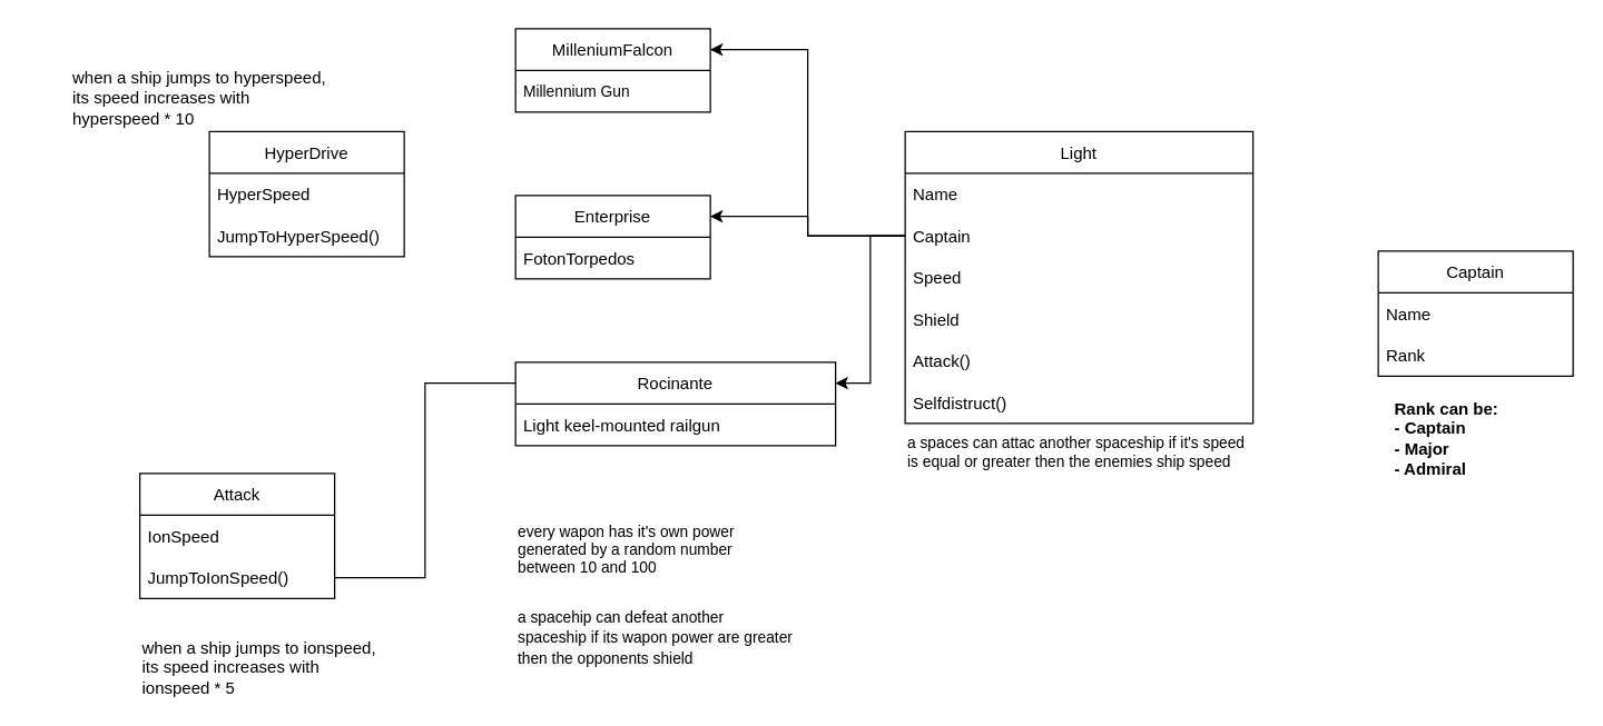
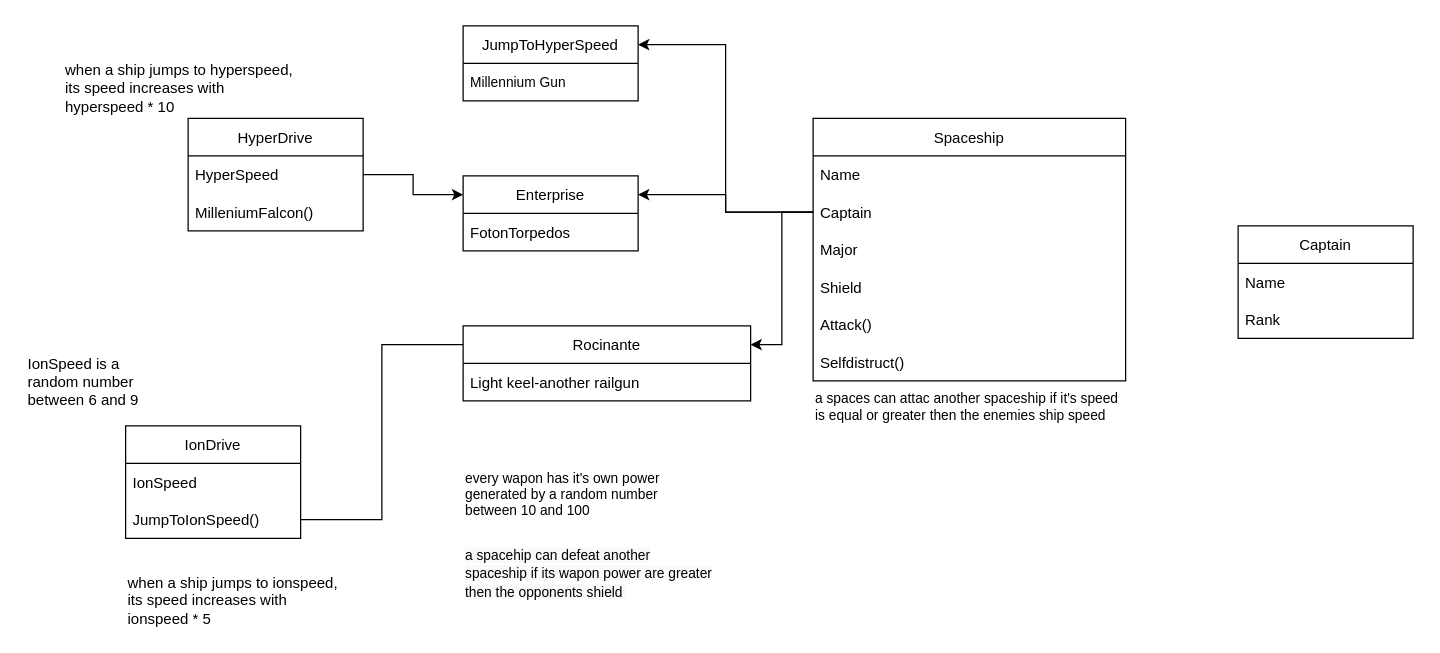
  <mxCell id="0" />
  <mxCell id="1" parent="0" />
- <mxCell id="2" value="Light" style="swimlane;fontStyle=0;childLayout=stackLayout;horizontal=1;startSize=30;horizontalStack=0;resizeParent=1;resizeParentMax=0;resizeLast=0;collapsible=1;marginBottom=0;" parent="1" vertex="1"><mxGeometry x="650" y="94" width="250" height="210" as="geometry" /></mxCell>
+ <mxCell id="2" value="Spaceship" style="swimlane;fontStyle=0;childLayout=stackLayout;horizontal=1;startSize=30;horizontalStack=0;resizeParent=1;resizeParentMax=0;resizeLast=0;collapsible=1;marginBottom=0;" parent="1" vertex="1"><mxGeometry x="650" y="94" width="250" height="210" as="geometry" /></mxCell>
  <mxCell id="3" value="Name" style="text;strokeColor=none;fillColor=none;align=left;verticalAlign=middle;spacingLeft=4;spacingRight=4;overflow=hidden;points=[[0,0.5],[1,0.5]];portConstraint=eastwest;rotatable=0;" parent="2" vertex="1"><mxGeometry y="30" width="250" height="30" as="geometry" /></mxCell>
  <mxCell id="4" value="Captain" style="text;strokeColor=none;fillColor=none;align=left;verticalAlign=middle;spacingLeft=4;spacingRight=4;overflow=hidden;points=[[0,0.5],[1,0.5]];portConstraint=eastwest;rotatable=0;" parent="2" vertex="1"><mxGeometry y="60" width="250" height="30" as="geometry" /></mxCell>
- <mxCell id="5" value="Speed" style="text;strokeColor=none;fillColor=none;align=left;verticalAlign=middle;spacingLeft=4;spacingRight=4;overflow=hidden;points=[[0,0.5],[1,0.5]];portConstraint=eastwest;rotatable=0;" parent="2" vertex="1"><mxGeometry y="90" width="250" height="30" as="geometry" /></mxCell>
+ <mxCell id="5" value="Major" style="text;strokeColor=none;fillColor=none;align=left;verticalAlign=middle;spacingLeft=4;spacingRight=4;overflow=hidden;points=[[0,0.5],[1,0.5]];portConstraint=eastwest;rotatable=0;" parent="2" vertex="1"><mxGeometry y="90" width="250" height="30" as="geometry" /></mxCell>
  <mxCell id="6" value="Shield" style="text;strokeColor=none;fillColor=none;align=left;verticalAlign=middle;spacingLeft=4;spacingRight=4;overflow=hidden;points=[[0,0.5],[1,0.5]];portConstraint=eastwest;rotatable=0;" parent="2" vertex="1"><mxGeometry y="120" width="250" height="30" as="geometry" /></mxCell>
  <mxCell id="7" value="Attack()" style="text;strokeColor=none;fillColor=none;align=left;verticalAlign=middle;spacingLeft=4;spacingRight=4;overflow=hidden;points=[[0,0.5],[1,0.5]];portConstraint=eastwest;rotatable=0;" parent="2" vertex="1"><mxGeometry y="150" width="250" height="30" as="geometry" /></mxCell>
  <mxCell id="8" value="Selfdistruct()" style="text;strokeColor=none;fillColor=none;align=left;verticalAlign=middle;spacingLeft=4;spacingRight=4;overflow=hidden;points=[[0,0.5],[1,0.5]];portConstraint=eastwest;rotatable=0;" parent="2" vertex="1"><mxGeometry y="180" width="250" height="30" as="geometry" /></mxCell>
  <mxCell id="9" value="Captain" style="swimlane;fontStyle=0;childLayout=stackLayout;horizontal=1;startSize=30;horizontalStack=0;resizeParent=1;resizeParentMax=0;resizeLast=0;collapsible=1;marginBottom=0;" parent="1" vertex="1"><mxGeometry x="990" y="180" width="140" height="90" as="geometry" /></mxCell>
  <mxCell id="10" value="Name" style="text;strokeColor=none;fillColor=none;align=left;verticalAlign=middle;spacingLeft=4;spacingRight=4;overflow=hidden;points=[[0,0.5],[1,0.5]];portConstraint=eastwest;rotatable=0;" parent="9" vertex="1"><mxGeometry y="30" width="140" height="30" as="geometry" /></mxCell>
  <mxCell id="11" value="Rank" style="text;strokeColor=none;fillColor=none;align=left;verticalAlign=middle;spacingLeft=4;spacingRight=4;overflow=hidden;points=[[0,0.5],[1,0.5]];portConstraint=eastwest;rotatable=0;" parent="9" vertex="1"><mxGeometry y="60" width="140" height="30" as="geometry" /></mxCell>
- <mxCell id="12" value="Rank can be:&lt;br&gt;- Captain&lt;br&gt;- Major&lt;br&gt;&lt;div style=&quot;&quot;&gt;&lt;span&gt;- Admiral&lt;/span&gt;&lt;/div&gt;" style="text;html=1;strokeColor=none;fillColor=none;align=left;verticalAlign=middle;whiteSpace=wrap;rounded=0;fontStyle=1" parent="1" vertex="1"><mxGeometry x="1000" y="290" width="90" height="50" as="geometry" /></mxCell>
- <mxCell id="13" value="MilleniumFalcon" style="swimlane;fontStyle=0;childLayout=stackLayout;horizontal=1;startSize=30;horizontalStack=0;resizeParent=1;resizeParentMax=0;resizeLast=0;collapsible=1;marginBottom=0;" parent="1" vertex="1"><mxGeometry x="370" y="20" width="140" height="60" as="geometry" /></mxCell>
+ <mxCell id="13" value="JumpToHyperSpeed" style="swimlane;fontStyle=0;childLayout=stackLayout;horizontal=1;startSize=30;horizontalStack=0;resizeParent=1;resizeParentMax=0;resizeLast=0;collapsible=1;marginBottom=0;" parent="1" vertex="1"><mxGeometry x="370" y="20" width="140" height="60" as="geometry" /></mxCell>
  <mxCell id="14" value="Millennium Gun" style="text;strokeColor=none;fillColor=none;align=left;verticalAlign=middle;spacingLeft=4;spacingRight=4;overflow=hidden;points=[[0,0.5],[1,0.5]];portConstraint=eastwest;rotatable=0;fontSize=11;" parent="13" vertex="1"><mxGeometry y="30" width="140" height="30" as="geometry" /></mxCell>
  <mxCell id="15" value="Enterprise" style="swimlane;fontStyle=0;childLayout=stackLayout;horizontal=1;startSize=30;horizontalStack=0;resizeParent=1;resizeParentMax=0;resizeLast=0;collapsible=1;marginBottom=0;" parent="1" vertex="1"><mxGeometry x="370" y="140" width="140" height="60" as="geometry" /></mxCell>
  <mxCell id="16" value="FotonTorpedos" style="text;strokeColor=none;fillColor=none;align=left;verticalAlign=middle;spacingLeft=4;spacingRight=4;overflow=hidden;points=[[0,0.5],[1,0.5]];portConstraint=eastwest;rotatable=0;" parent="15" vertex="1"><mxGeometry y="30" width="140" height="30" as="geometry" /></mxCell>
  <mxCell id="17" value="Rocinante" style="swimlane;fontStyle=0;childLayout=stackLayout;horizontal=1;startSize=30;horizontalStack=0;resizeParent=1;resizeParentMax=0;resizeLast=0;collapsible=1;marginBottom=0;" parent="1" vertex="1"><mxGeometry x="370" y="260" width="230" height="60" as="geometry" /></mxCell>
- <mxCell id="18" value="Light keel-mounted railgun" style="text;strokeColor=none;fillColor=none;align=left;verticalAlign=middle;spacingLeft=4;spacingRight=4;overflow=hidden;points=[[0,0.5],[1,0.5]];portConstraint=eastwest;rotatable=0;" parent="17" vertex="1"><mxGeometry y="30" width="230" height="30" as="geometry" /></mxCell>
+ <mxCell id="18" value="Light keel-another railgun" style="text;strokeColor=none;fillColor=none;align=left;verticalAlign=middle;spacingLeft=4;spacingRight=4;overflow=hidden;points=[[0,0.5],[1,0.5]];portConstraint=eastwest;rotatable=0;" parent="17" vertex="1"><mxGeometry y="30" width="230" height="30" as="geometry" /></mxCell>
  <mxCell id="19" value="HyperDrive" style="swimlane;fontStyle=0;childLayout=stackLayout;horizontal=1;startSize=30;horizontalStack=0;resizeParent=1;resizeParentMax=0;resizeLast=0;collapsible=1;marginBottom=0;" parent="1" vertex="1"><mxGeometry x="150" y="94" width="140" height="90" as="geometry" /></mxCell>
  <mxCell id="20" value="HyperSpeed" style="text;strokeColor=none;fillColor=none;align=left;verticalAlign=middle;spacingLeft=4;spacingRight=4;overflow=hidden;points=[[0,0.5],[1,0.5]];portConstraint=eastwest;rotatable=0;" parent="19" vertex="1"><mxGeometry y="30" width="140" height="30" as="geometry" /></mxCell>
- <mxCell id="21" value="JumpToHyperSpeed()" style="text;strokeColor=none;fillColor=none;align=left;verticalAlign=middle;spacingLeft=4;spacingRight=4;overflow=hidden;points=[[0,0.5],[1,0.5]];portConstraint=eastwest;rotatable=0;" parent="19" vertex="1"><mxGeometry y="60" width="140" height="30" as="geometry" /></mxCell>
+ <mxCell id="21" value="MilleniumFalcon()" style="text;strokeColor=none;fillColor=none;align=left;verticalAlign=middle;spacingLeft=4;spacingRight=4;overflow=hidden;points=[[0,0.5],[1,0.5]];portConstraint=eastwest;rotatable=0;" parent="19" vertex="1"><mxGeometry y="60" width="140" height="30" as="geometry" /></mxCell>
  <mxCell id="22" value="&lt;div&gt;when a ship jumps to hyperspeed,&lt;/div&gt;&lt;div&gt;its speed increases with&amp;nbsp;&lt;/div&gt;&lt;div&gt;hyperspeed * 10&lt;/div&gt;" style="text;html=1;strokeColor=none;fillColor=none;align=left;verticalAlign=middle;whiteSpace=wrap;rounded=0;" parent="1" vertex="1"><mxGeometry x="50" y="50" width="200" height="40" as="geometry" /></mxCell>
  <mxCell id="23" style="edgeStyle=orthogonalEdgeStyle;rounded=0;orthogonalLoop=1;jettySize=auto;html=1;entryX=1;entryY=0.25;entryDx=0;entryDy=0;fontSize=11;" parent="1" source="4" target="13" edge="1"><mxGeometry relative="1" as="geometry" /></mxCell>
  <mxCell id="24" style="edgeStyle=orthogonalEdgeStyle;rounded=0;orthogonalLoop=1;jettySize=auto;html=1;entryX=1;entryY=0.25;entryDx=0;entryDy=0;fontSize=11;" parent="1" source="4" target="15" edge="1"><mxGeometry relative="1" as="geometry" /></mxCell>
  <mxCell id="25" style="edgeStyle=orthogonalEdgeStyle;rounded=0;orthogonalLoop=1;jettySize=auto;html=1;entryX=1;entryY=0.25;entryDx=0;entryDy=0;fontSize=11;" parent="1" source="4" target="17" edge="1"><mxGeometry relative="1" as="geometry" /></mxCell>
+ <mxCell id="26" style="edgeStyle=orthogonalEdgeStyle;rounded=0;orthogonalLoop=1;jettySize=auto;html=1;exitX=1;exitY=0.5;exitDx=0;exitDy=0;entryX=0;entryY=0.25;entryDx=0;entryDy=0;fontSize=11;" parent="1" source="20" target="15" edge="1"><mxGeometry relative="1" as="geometry" /></mxCell>
  <mxCell id="27" value="every wapon has it's own power generated by a random number between 10 and 100" style="text;html=1;strokeColor=none;fillColor=none;align=left;verticalAlign=middle;whiteSpace=wrap;rounded=0;fontSize=11;" parent="1" vertex="1"><mxGeometry x="370" y="380" width="180" height="30" as="geometry" /></mxCell>
  <mxCell id="28" value="a spaces can attac another spaceship if it's speed is equal or greater then the enemies ship speed&lt;br&gt;" style="text;html=1;strokeColor=none;fillColor=none;align=left;verticalAlign=middle;whiteSpace=wrap;rounded=0;fontSize=11;" parent="1" vertex="1"><mxGeometry x="650" y="310" width="250" height="30" as="geometry" /></mxCell>
- <mxCell id="29" value="Attack" style="swimlane;fontStyle=0;childLayout=stackLayout;horizontal=1;startSize=30;horizontalStack=0;resizeParent=1;resizeParentMax=0;resizeLast=0;collapsible=1;marginBottom=0;" parent="1" vertex="1"><mxGeometry x="100" y="340" width="140" height="90" as="geometry" /></mxCell>
+ <mxCell id="29" value="IonDrive" style="swimlane;fontStyle=0;childLayout=stackLayout;horizontal=1;startSize=30;horizontalStack=0;resizeParent=1;resizeParentMax=0;resizeLast=0;collapsible=1;marginBottom=0;" parent="1" vertex="1"><mxGeometry x="100" y="340" width="140" height="90" as="geometry" /></mxCell>
  <mxCell id="30" value="IonSpeed" style="text;strokeColor=none;fillColor=none;align=left;verticalAlign=middle;spacingLeft=4;spacingRight=4;overflow=hidden;points=[[0,0.5],[1,0.5]];portConstraint=eastwest;rotatable=0;" parent="29" vertex="1"><mxGeometry y="30" width="140" height="30" as="geometry" /></mxCell>
  <mxCell id="31" value="JumpToIonSpeed()" style="text;strokeColor=none;fillColor=none;align=left;verticalAlign=middle;spacingLeft=4;spacingRight=4;overflow=hidden;points=[[0,0.5],[1,0.5]];portConstraint=eastwest;rotatable=0;" parent="29" vertex="1"><mxGeometry y="60" width="140" height="30" as="geometry" /></mxCell>
  <mxCell id="32" style="edgeStyle=orthogonalEdgeStyle;rounded=0;orthogonalLoop=1;jettySize=auto;html=1;entryX=0;entryY=0.25;entryDx=0;entryDy=0;fontSize=11;endArrow=none;" parent="1" source="31" target="17" edge="1"><mxGeometry relative="1" as="geometry" /></mxCell>
  <mxCell id="33" value="&lt;div&gt;when a ship jumps to ionspeed,&lt;/div&gt;&lt;div&gt;its speed increases with&amp;nbsp;&lt;/div&gt;&lt;div&gt;ionspeed * 5&lt;/div&gt;" style="text;html=1;strokeColor=none;fillColor=none;align=left;verticalAlign=middle;whiteSpace=wrap;rounded=0;" parent="1" vertex="1"><mxGeometry x="100" y="460" width="200" height="40" as="geometry" /></mxCell>
+ <mxCell id="34" value="IonSpeed is a random number between 6 and 9" style="text;html=1;strokeColor=none;fillColor=none;align=left;verticalAlign=middle;whiteSpace=wrap;rounded=0;" parent="1" vertex="1"><mxGeometry x="20" y="290" width="110" height="30" as="geometry" /></mxCell>
  <mxCell id="35" value="&lt;span style=&quot;color: rgb(0, 0, 0); font-family: helvetica; font-size: 11px; font-style: normal; font-weight: 400; letter-spacing: normal; text-align: left; text-indent: 0px; text-transform: none; word-spacing: 0px; background-color: rgb(248, 249, 250); display: inline; float: none;&quot;&gt;a spacehip can defeat another spaceship if its wapon power are greater then the opponents shield&amp;nbsp;&lt;/span&gt;" style="text;whiteSpace=wrap;html=1;" parent="1" vertex="1"><mxGeometry x="370" y="430" width="200" height="60" as="geometry" /></mxCell>
